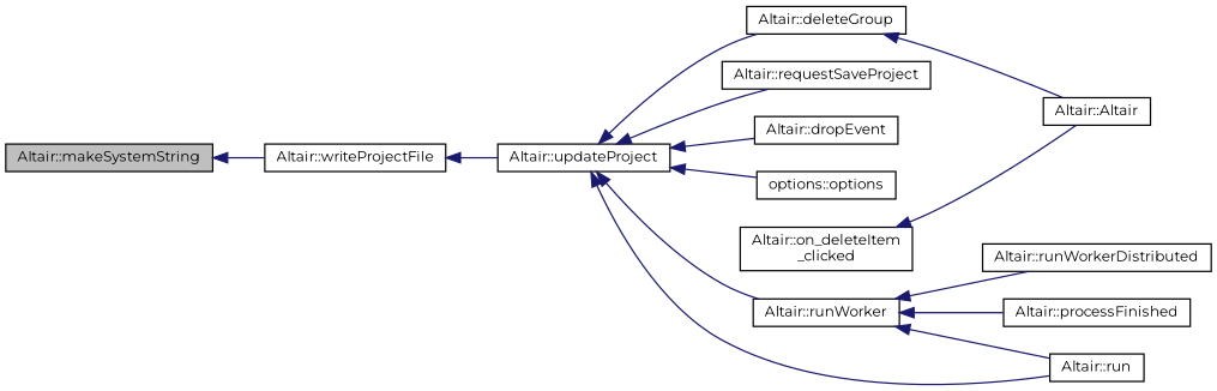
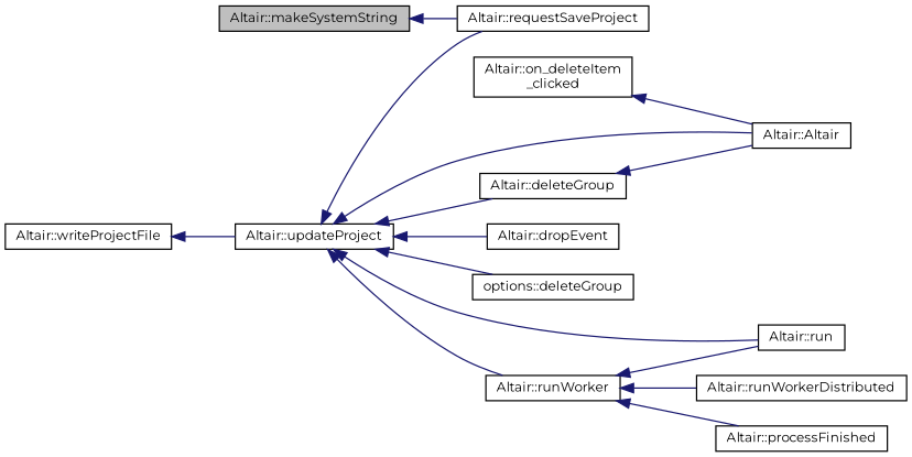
  digraph {
    fontname=Montserrat
    rankdir=LR
    node [color=black fillcolor=white fontname=Montserrat fontsize=10 shape=record style=filled]
    edge [color=midnightblue dir=back fontname=Montserrat fontsize=10 labelfontname=Helvetica labelfontsize=10 style=solid]
    n1 [fillcolor=grey75 fontcolor=black height=0.2 label="Altair::makeSystemString" width=0.4]
    n2 [height=0.2 label="Altair::writeProjectFile" width=0.4]
    n3 [height=0.2 label="Altair::updateProject" width=0.4]
    n4 [height=0.2 label="Altair::Altair" width=0.4]
    n5 [height=0.2 label="Altair::deleteGroup" width=0.4]
    n6 [height=0.2 label="Altair::requestSaveProject" width=0.4]
    n7 [height=0.2 label="Altair::dropEvent" width=0.4]
-   n8 [height=0.2 label="options::options" width=0.4]
+   n8 [height=0.2 label="options::deleteGroup" width=0.4]
    n9 [height=0.2 label="Altair::runWorker" width=0.4]
    n10 [height=0.2 label="Altair::run" width=0.4]
    n11 [height=0.2 label="Altair::on_deleteItem\l_clicked" width=0.4]
    n12 [height=0.2 label="Altair::runWorkerDistributed" width=0.4]
    n13 [height=0.2 label="Altair::processFinished" width=0.4]
-   n1 -> n2
+   n1 -> n6
    n2 -> n3
+   n3 -> n4
    n3 -> n5
    n3 -> n6
    n3 -> n7
    n3 -> n8
    n3 -> n9
    n3 -> n10
    n5 -> n4
    n9 -> n10
    n9 -> n12
    n9 -> n13
    n11 -> n4
  }
